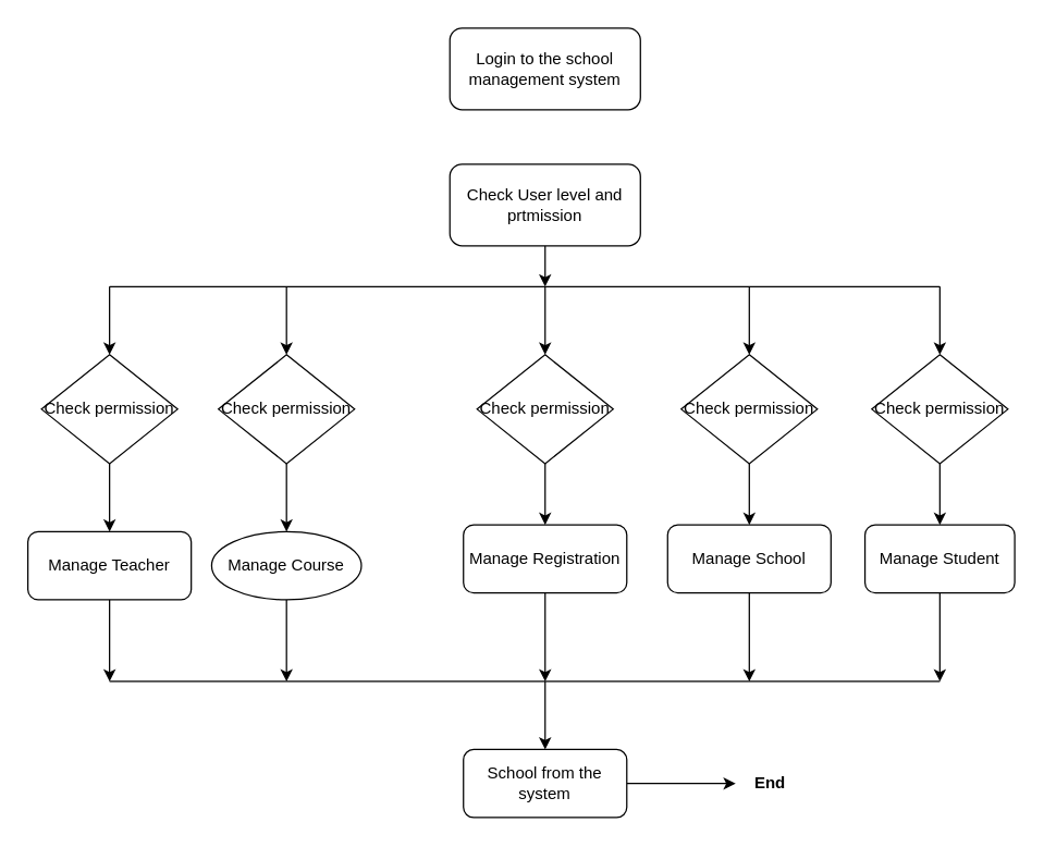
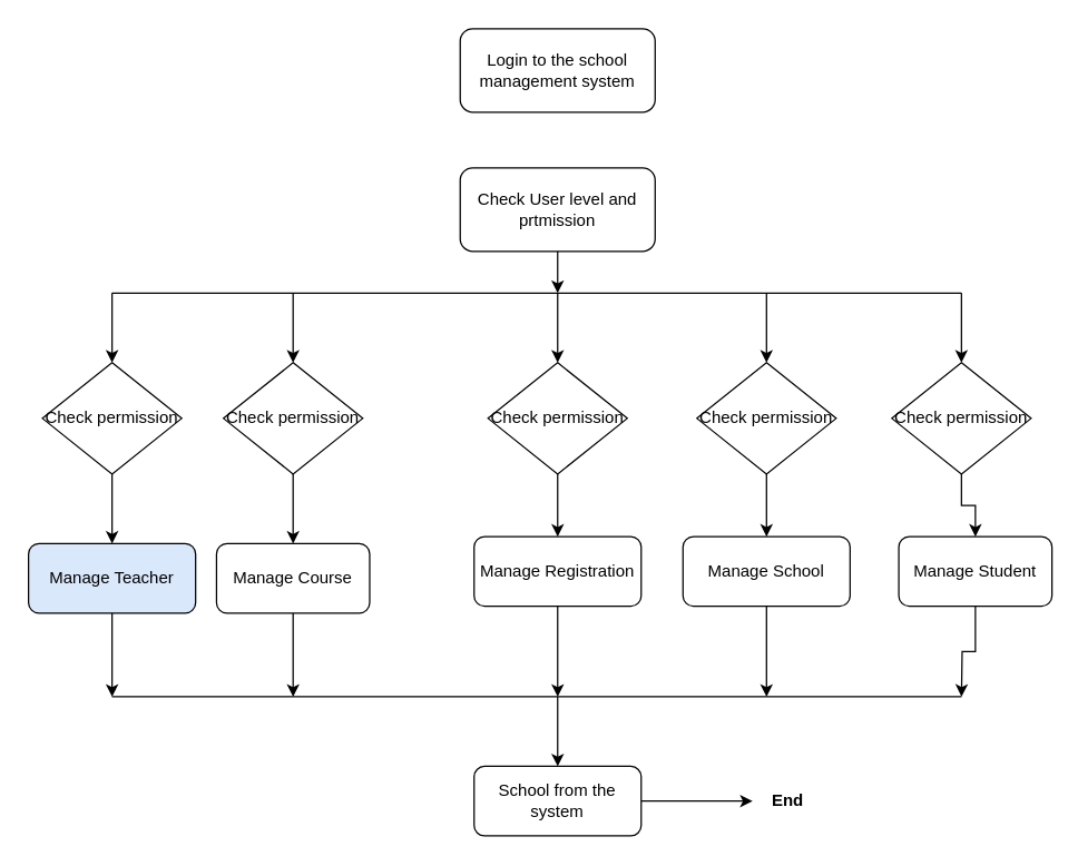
  <mxCell id="0" />
  <mxCell id="1" parent="0" />
  <mxCell id="2" value="" style="edgeStyle=orthogonalEdgeStyle;rounded=0;orthogonalLoop=1;jettySize=auto;html=1;" edge="1" parent="1" source="3"><mxGeometry relative="1" as="geometry"><mxPoint x="400" y="210" as="targetPoint" /></mxGeometry></mxCell>
  <mxCell id="3" value="Check User level and prtmission" style="rounded=1;whiteSpace=wrap;html=1;" vertex="1" parent="1"><mxGeometry x="330" y="120" width="140" height="60" as="geometry" /></mxCell>
  <mxCell id="4" value="Login to the school management system" style="rounded=1;whiteSpace=wrap;html=1;" vertex="1" parent="1"><mxGeometry x="330" y="20" width="140" height="60" as="geometry" /></mxCell>
  <mxCell id="5" value="" style="endArrow=none;html=1;rounded=0;" edge="1" parent="1"><mxGeometry width="50" height="50" relative="1" as="geometry"><mxPoint x="80" y="210" as="sourcePoint" /><mxPoint x="690" y="210" as="targetPoint" /></mxGeometry></mxCell>
  <mxCell id="6" value="" style="endArrow=classic;html=1;rounded=0;" edge="1" parent="1"><mxGeometry width="50" height="50" relative="1" as="geometry"><mxPoint x="690" y="210" as="sourcePoint" /><mxPoint x="690" y="260" as="targetPoint" /></mxGeometry></mxCell>
  <mxCell id="7" value="" style="endArrow=classic;html=1;rounded=0;" edge="1" parent="1"><mxGeometry width="50" height="50" relative="1" as="geometry"><mxPoint x="550" y="210" as="sourcePoint" /><mxPoint x="550" y="260" as="targetPoint" /></mxGeometry></mxCell>
  <mxCell id="8" value="" style="endArrow=classic;html=1;rounded=0;" edge="1" parent="1"><mxGeometry width="50" height="50" relative="1" as="geometry"><mxPoint x="400" y="210" as="sourcePoint" /><mxPoint x="400" y="260" as="targetPoint" /></mxGeometry></mxCell>
  <mxCell id="9" value="" style="endArrow=classic;html=1;rounded=0;" edge="1" parent="1"><mxGeometry width="50" height="50" relative="1" as="geometry"><mxPoint x="210" y="210" as="sourcePoint" /><mxPoint x="210" y="260" as="targetPoint" /></mxGeometry></mxCell>
  <mxCell id="10" value="" style="endArrow=classic;html=1;rounded=0;" edge="1" parent="1"><mxGeometry width="50" height="50" relative="1" as="geometry"><mxPoint x="80" y="210" as="sourcePoint" /><mxPoint x="80" y="260" as="targetPoint" /></mxGeometry></mxCell>
  <mxCell id="11" value="" style="edgeStyle=orthogonalEdgeStyle;rounded=0;orthogonalLoop=1;jettySize=auto;html=1;" edge="1" parent="1" source="12" target="26"><mxGeometry relative="1" as="geometry" /></mxCell>
  <mxCell id="12" value="Check permission" style="rhombus;whiteSpace=wrap;html=1;" vertex="1" parent="1"><mxGeometry x="350" y="260" width="100" height="80" as="geometry" /></mxCell>
  <mxCell id="13" value="" style="edgeStyle=orthogonalEdgeStyle;rounded=0;orthogonalLoop=1;jettySize=auto;html=1;" edge="1" parent="1" source="14" target="28"><mxGeometry relative="1" as="geometry" /></mxCell>
  <mxCell id="14" value="Check permission" style="rhombus;whiteSpace=wrap;html=1;" vertex="1" parent="1"><mxGeometry x="500" y="260" width="100" height="80" as="geometry" /></mxCell>
  <mxCell id="15" value="" style="edgeStyle=orthogonalEdgeStyle;rounded=0;orthogonalLoop=1;jettySize=auto;html=1;" edge="1" parent="1" source="16" target="24"><mxGeometry relative="1" as="geometry" /></mxCell>
  <mxCell id="16" value="Check permission" style="rhombus;whiteSpace=wrap;html=1;" vertex="1" parent="1"><mxGeometry x="160" y="260" width="100" height="80" as="geometry" /></mxCell>
  <mxCell id="17" value="" style="edgeStyle=orthogonalEdgeStyle;rounded=0;orthogonalLoop=1;jettySize=auto;html=1;" edge="1" parent="1" source="18" target="22"><mxGeometry relative="1" as="geometry" /></mxCell>
  <mxCell id="18" value="Check permission" style="rhombus;whiteSpace=wrap;html=1;" vertex="1" parent="1"><mxGeometry x="30" y="260" width="100" height="80" as="geometry" /></mxCell>
  <mxCell id="19" value="" style="edgeStyle=orthogonalEdgeStyle;rounded=0;orthogonalLoop=1;jettySize=auto;html=1;" edge="1" parent="1" source="20" target="30"><mxGeometry relative="1" as="geometry" /></mxCell>
  <mxCell id="20" value="Check permission" style="rhombus;whiteSpace=wrap;html=1;" vertex="1" parent="1"><mxGeometry x="640" y="260" width="100" height="80" as="geometry" /></mxCell>
  <mxCell id="21" value="" style="edgeStyle=orthogonalEdgeStyle;rounded=0;orthogonalLoop=1;jettySize=auto;html=1;" edge="1" parent="1" source="22"><mxGeometry relative="1" as="geometry"><mxPoint x="80" y="500" as="targetPoint" /></mxGeometry></mxCell>
- <mxCell id="22" value="Manage Teacher" style="rounded=1;whiteSpace=wrap;html=1;" vertex="1" parent="1"><mxGeometry x="20" y="390" width="120" height="50" as="geometry" /></mxCell>
+ <mxCell id="22" value="Manage Teacher" style="rounded=1;whiteSpace=wrap;html=1;fillColor=#dae8fc;" vertex="1" parent="1"><mxGeometry x="20" y="390" width="120" height="50" as="geometry" /></mxCell>
  <mxCell id="23" value="" style="edgeStyle=orthogonalEdgeStyle;rounded=0;orthogonalLoop=1;jettySize=auto;html=1;" edge="1" parent="1" source="24"><mxGeometry relative="1" as="geometry"><mxPoint x="210" y="500" as="targetPoint" /></mxGeometry></mxCell>
- <mxCell id="24" value="Manage Course" style="ellipse;whiteSpace=wrap;html=1;" vertex="1" parent="1"><mxGeometry x="155" y="390" width="110" height="50" as="geometry" /></mxCell>
+ <mxCell id="24" value="Manage Course" style="rounded=1;whiteSpace=wrap;html=1;" vertex="1" parent="1"><mxGeometry x="155" y="390" width="110" height="50" as="geometry" /></mxCell>
  <mxCell id="25" value="" style="edgeStyle=orthogonalEdgeStyle;rounded=0;orthogonalLoop=1;jettySize=auto;html=1;" edge="1" parent="1" source="26"><mxGeometry relative="1" as="geometry"><mxPoint x="400" y="500" as="targetPoint" /></mxGeometry></mxCell>
  <mxCell id="26" value="Manage Registration" style="rounded=1;whiteSpace=wrap;html=1;" vertex="1" parent="1"><mxGeometry x="340" y="385" width="120" height="50" as="geometry" /></mxCell>
  <mxCell id="27" value="" style="edgeStyle=orthogonalEdgeStyle;rounded=0;orthogonalLoop=1;jettySize=auto;html=1;" edge="1" parent="1" source="28"><mxGeometry relative="1" as="geometry"><mxPoint x="550" y="500" as="targetPoint" /></mxGeometry></mxCell>
  <mxCell id="28" value="Manage School" style="rounded=1;whiteSpace=wrap;html=1;" vertex="1" parent="1"><mxGeometry x="490" y="385" width="120" height="50" as="geometry" /></mxCell>
  <mxCell id="29" value="" style="edgeStyle=orthogonalEdgeStyle;rounded=0;orthogonalLoop=1;jettySize=auto;html=1;" edge="1" parent="1" source="30"><mxGeometry relative="1" as="geometry"><mxPoint x="690" y="500" as="targetPoint" /></mxGeometry></mxCell>
- <mxCell id="30" value="Manage Student" style="rounded=1;whiteSpace=wrap;html=1;" vertex="1" parent="1"><mxGeometry x="635" y="385" width="110" height="50" as="geometry" /></mxCell>
+ <mxCell id="30" value="Manage Student" style="rounded=1;whiteSpace=wrap;html=1;" vertex="1" parent="1"><mxGeometry x="645" y="385" width="110" height="50" as="geometry" /></mxCell>
  <mxCell id="31" value="" style="endArrow=none;html=1;rounded=0;" edge="1" parent="1"><mxGeometry width="50" height="50" relative="1" as="geometry"><mxPoint x="80" y="500" as="sourcePoint" /><mxPoint x="690" y="500" as="targetPoint" /></mxGeometry></mxCell>
  <mxCell id="32" value="" style="endArrow=classic;html=1;rounded=0;" edge="1" parent="1"><mxGeometry width="50" height="50" relative="1" as="geometry"><mxPoint x="400" y="500" as="sourcePoint" /><mxPoint x="400" y="550" as="targetPoint" /></mxGeometry></mxCell>
  <mxCell id="33" value="" style="edgeStyle=orthogonalEdgeStyle;rounded=0;orthogonalLoop=1;jettySize=auto;html=1;" edge="1" parent="1" source="34"><mxGeometry relative="1" as="geometry"><mxPoint x="540" y="575" as="targetPoint" /></mxGeometry></mxCell>
  <mxCell id="34" value="School from the system" style="rounded=1;whiteSpace=wrap;html=1;" vertex="1" parent="1"><mxGeometry x="340" y="550" width="120" height="50" as="geometry" /></mxCell>
  <mxCell id="35" value="&lt;b&gt;End&lt;/b&gt;" style="text;html=1;align=center;verticalAlign=middle;resizable=0;points=[];autosize=1;strokeColor=none;fillColor=none;" vertex="1" parent="1"><mxGeometry x="540" y="560" width="50" height="30" as="geometry" /></mxCell>
